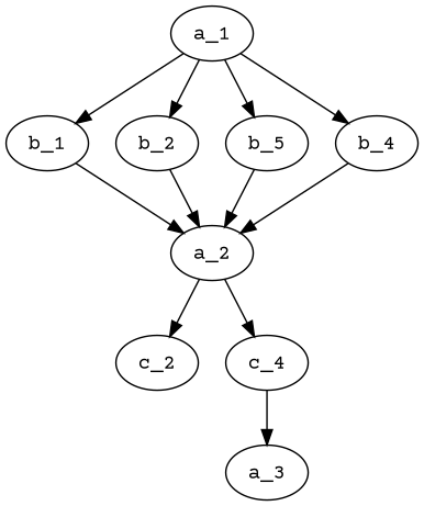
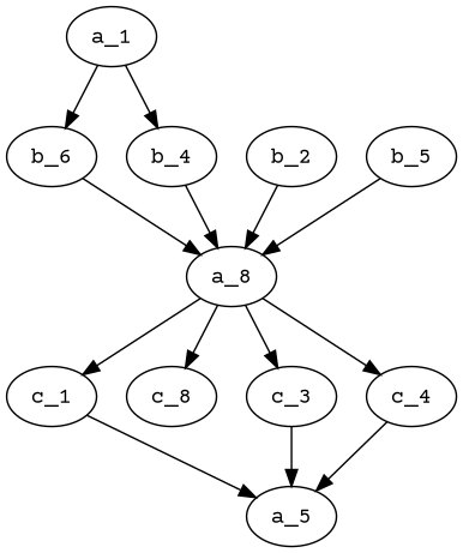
  digraph {
    fontname="Courier Prime"
    node [fontname="Courier Prime"]
    edge [fontname="Courier Prime"]
    a_1
-   b_1
+   b_1 [label=b_6]
    b_2
    n4 [label=b_5]
    b_4
-   a_2
-   c_2
+   a_2 [label=a_8]
+   c_1
+   c_2 [label=c_8]
+   c_3
    c_4
-   a_3
+   a_3 [label=a_5]
    a_1 -> b_1
-   a_1 -> b_2
-   a_1 -> n4
    a_1 -> b_4
    b_1 -> a_2
    b_2 -> a_2
    n4 -> a_2
    b_4 -> a_2
+   a_2 -> c_1
    a_2 -> c_2
+   a_2 -> c_3
    a_2 -> c_4
+   c_1 -> a_3
+   c_3 -> a_3
    c_4 -> a_3
  }
